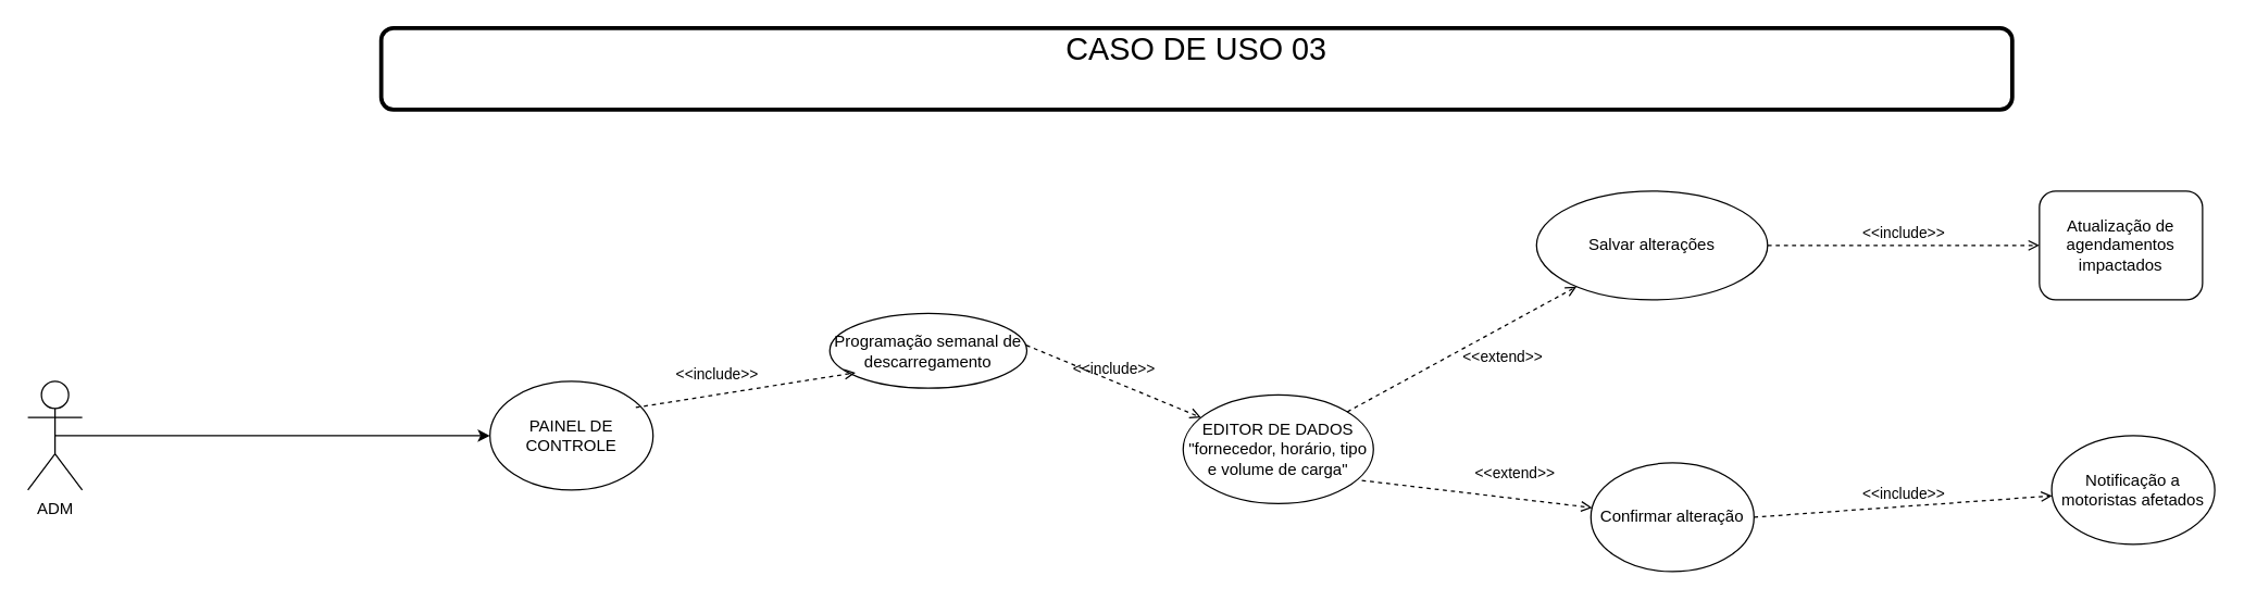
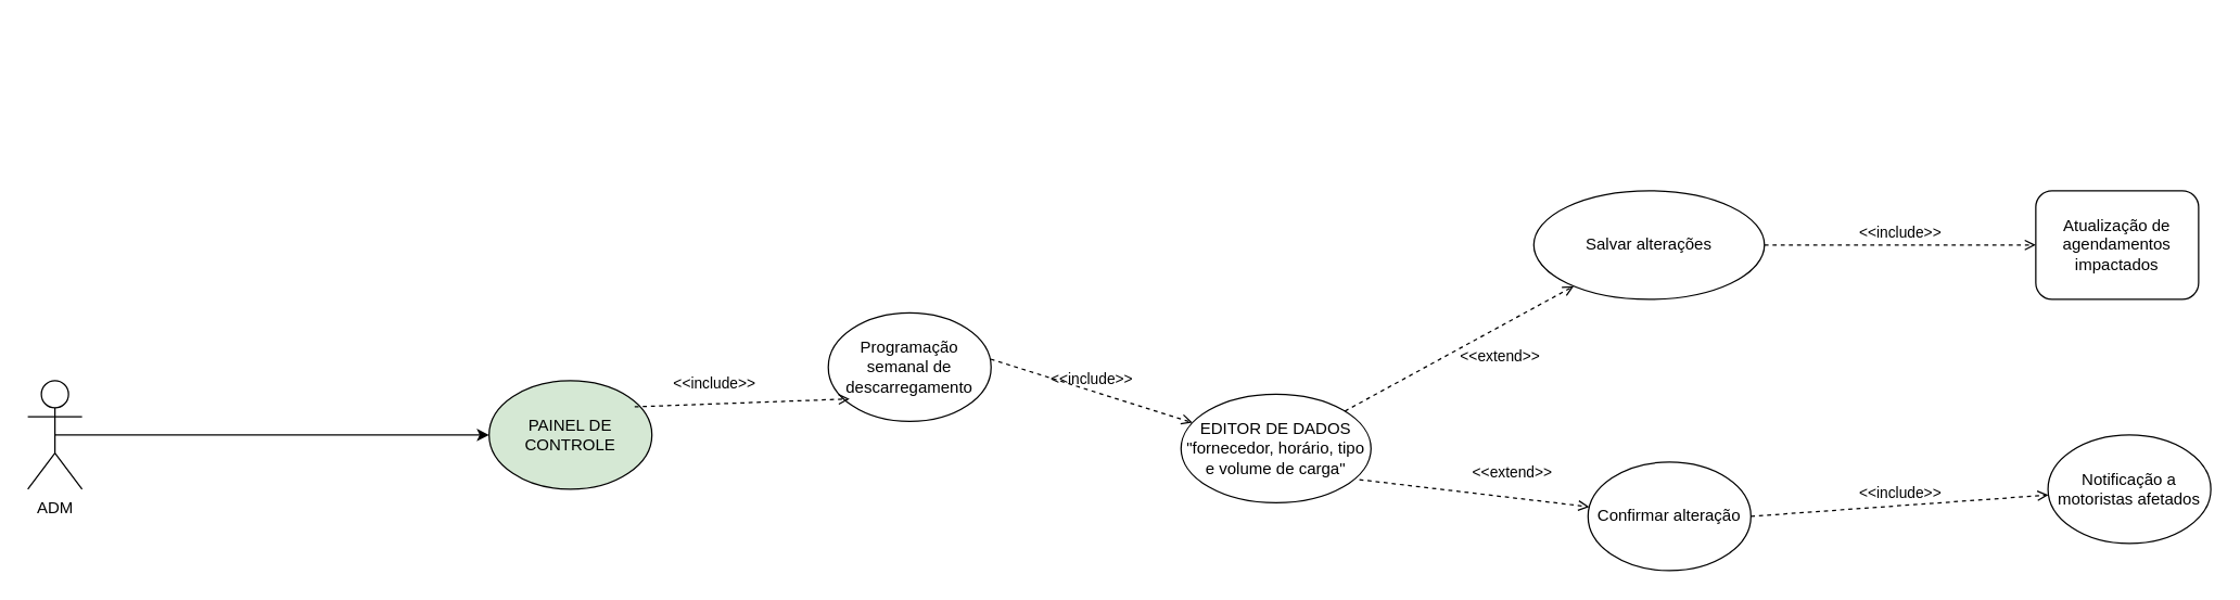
  <mxCell id="0" />
  <mxCell id="1" parent="0" />
  <mxCell id="2" style="edgeStyle=orthogonalEdgeStyle;rounded=0;orthogonalLoop=1;jettySize=auto;html=1;exitX=0.5;exitY=0.5;exitDx=0;exitDy=0;exitPerimeter=0;entryX=0;entryY=0.5;entryDx=0;entryDy=0;" edge="1" parent="1" source="3" target="4"><mxGeometry relative="1" as="geometry" /></mxCell>
  <mxCell id="3" value="ADM" style="shape=umlActor;verticalLabelPosition=bottom;verticalAlign=top;html=1;outlineConnect=0;" vertex="1" parent="1"><mxGeometry x="20" y="280" width="40" height="80" as="geometry" /></mxCell>
- <mxCell id="4" value="PAINEL DE CONTROLE" style="ellipse;whiteSpace=wrap;html=1;" vertex="1" parent="1"><mxGeometry x="360" y="280" width="120" height="80" as="geometry" /></mxCell>
- <mxCell id="5" value="Programação semanal de descarregamento" style="ellipse;whiteSpace=wrap;html=1;" vertex="1" parent="1"><mxGeometry x="610" y="230" width="145" height="55" as="geometry" /></mxCell>
+ <mxCell id="4" value="PAINEL DE CONTROLE" style="ellipse;whiteSpace=wrap;html=1;fillColor=#d5e8d4;" vertex="1" parent="1"><mxGeometry x="360" y="280" width="120" height="80" as="geometry" /></mxCell>
+ <mxCell id="5" value="Programação semanal de descarregamento" style="ellipse;whiteSpace=wrap;html=1;" vertex="1" parent="1"><mxGeometry x="610" y="230" width="120" height="80" as="geometry" /></mxCell>
  <mxCell id="6" value="EDITOR DE DADOS&lt;div&gt;&quot;fornecedor, horário, tipo e volume de carga&quot;&lt;/div&gt;" style="ellipse;whiteSpace=wrap;html=1;" vertex="1" parent="1"><mxGeometry x="870" y="290" width="140" height="80" as="geometry" /></mxCell>
  <mxCell id="7" value="Salvar alterações" style="ellipse;whiteSpace=wrap;html=1;" vertex="1" parent="1"><mxGeometry x="1130" y="140" width="170" height="80" as="geometry" /></mxCell>
  <mxCell id="8" value="Atualização de agendamentos impactados" style="whiteSpace=wrap;html=1;rounded=1;" vertex="1" parent="1"><mxGeometry x="1500" y="140" width="120" height="80" as="geometry" /></mxCell>
  <mxCell id="9" value="Confirmar alteração" style="ellipse;whiteSpace=wrap;html=1;" vertex="1" parent="1"><mxGeometry x="1170" y="340" width="120" height="80" as="geometry" /></mxCell>
  <mxCell id="10" value="Notificação a motoristas afetados" style="ellipse;whiteSpace=wrap;html=1;" vertex="1" parent="1"><mxGeometry x="1509" y="320" width="120" height="80" as="geometry" /></mxCell>
  <mxCell id="11" value="&amp;lt;&amp;lt;include&amp;gt;&amp;gt;" style="html=1;verticalAlign=bottom;labelBackgroundColor=none;endArrow=open;endFill=0;dashed=1;rounded=0;exitX=0.894;exitY=0.241;exitDx=0;exitDy=0;exitPerimeter=0;entryX=0.131;entryY=0.793;entryDx=0;entryDy=0;entryPerimeter=0;" edge="1" parent="1" source="4" target="5"><mxGeometry x="-0.255" y="6" width="160" relative="1" as="geometry"><mxPoint x="590" y="200" as="sourcePoint" /><mxPoint x="750" y="200" as="targetPoint" /><mxPoint as="offset" /></mxGeometry></mxCell>
  <mxCell id="12" value="&amp;lt;&amp;lt;include&amp;gt;&amp;gt;" style="html=1;verticalAlign=bottom;labelBackgroundColor=none;endArrow=open;endFill=0;dashed=1;rounded=0;exitX=0.997;exitY=0.426;exitDx=0;exitDy=0;exitPerimeter=0;" edge="1" parent="1" source="5" target="6"><mxGeometry width="160" relative="1" as="geometry"><mxPoint x="710" y="210" as="sourcePoint" /><mxPoint x="850" y="164" as="targetPoint" /></mxGeometry></mxCell>
  <mxCell id="13" value="&amp;lt;&amp;lt;extend&amp;gt;&amp;gt;" style="html=1;verticalAlign=bottom;labelBackgroundColor=none;endArrow=open;endFill=0;dashed=1;rounded=0;" edge="1" parent="1" source="6" target="7"><mxGeometry x="0.199" y="-27" width="160" relative="1" as="geometry"><mxPoint x="985.44" y="155.92" as="sourcePoint" /><mxPoint x="1090" y="105.2" as="targetPoint" /><mxPoint as="offset" /></mxGeometry></mxCell>
  <mxCell id="14" value="&amp;lt;&amp;lt;include&amp;gt;&amp;gt;" style="html=1;verticalAlign=bottom;labelBackgroundColor=none;endArrow=open;endFill=0;dashed=1;rounded=0;exitX=1;exitY=0.5;exitDx=0;exitDy=0;" edge="1" parent="1" source="7" target="8"><mxGeometry width="160" relative="1" as="geometry"><mxPoint x="1220" y="190" as="sourcePoint" /><mxPoint x="1380" y="190" as="targetPoint" /></mxGeometry></mxCell>
  <mxCell id="15" value="&amp;lt;&amp;lt;include&amp;gt;&amp;gt;" style="html=1;verticalAlign=bottom;labelBackgroundColor=none;endArrow=open;endFill=0;dashed=1;rounded=0;exitX=1;exitY=0.5;exitDx=0;exitDy=0;" edge="1" parent="1" source="9" target="10"><mxGeometry width="160" relative="1" as="geometry"><mxPoint x="1220" y="190" as="sourcePoint" /><mxPoint x="1380" y="190" as="targetPoint" /></mxGeometry></mxCell>
  <mxCell id="16" value="&amp;lt;&amp;lt;extend&amp;gt;&amp;gt;" style="html=1;verticalAlign=bottom;labelBackgroundColor=none;endArrow=open;endFill=0;dashed=1;rounded=0;exitX=0.939;exitY=0.787;exitDx=0;exitDy=0;exitPerimeter=0;" edge="1" parent="1" source="6" target="9"><mxGeometry x="0.315" y="9" width="160" relative="1" as="geometry"><mxPoint x="1120" y="180" as="sourcePoint" /><mxPoint x="1280" y="180" as="targetPoint" /><mxPoint as="offset" /></mxGeometry></mxCell>
- <mxCell id="17" value="CASO DE USO 03&lt;div&gt;&lt;br&gt;&lt;/div&gt;" style="rounded=1;whiteSpace=wrap;html=1;strokeWidth=3;fontSize=23;" vertex="1" parent="1"><mxGeometry x="280" y="20" width="1200" height="60" as="geometry" /></mxCell>
